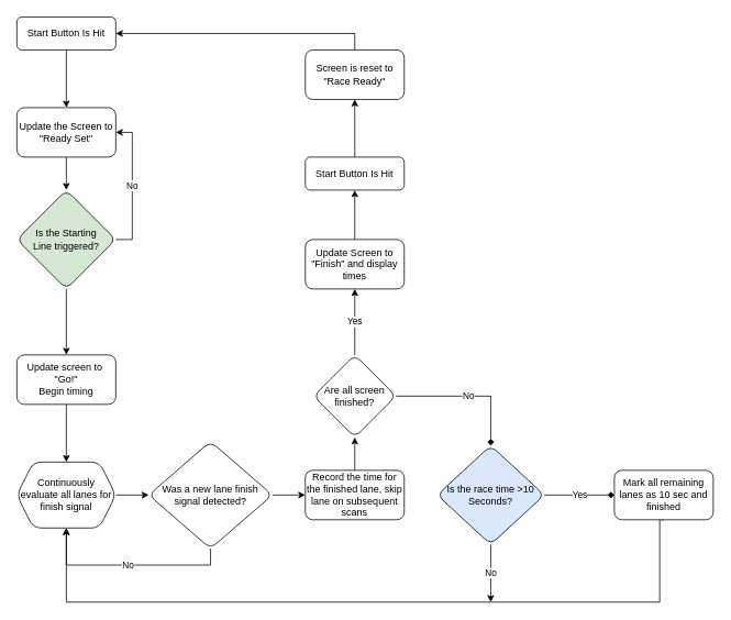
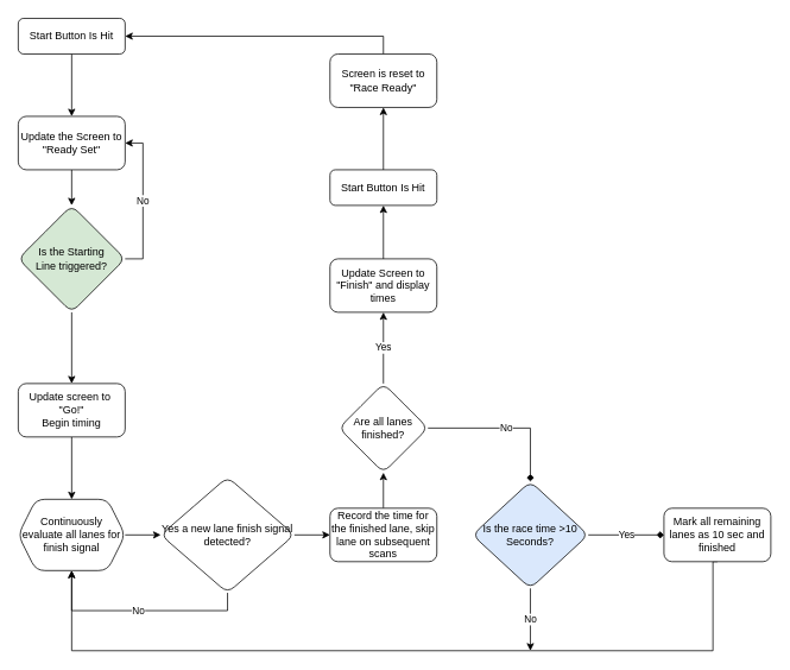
  <mxCell id="0" />
  <mxCell id="1" parent="0" />
  <mxCell id="2" value="" style="edgeStyle=orthogonalEdgeStyle;rounded=0;orthogonalLoop=1;jettySize=auto;html=1;" edge="1" parent="1" source="3" target="5"><mxGeometry relative="1" as="geometry" /></mxCell>
  <mxCell id="3" value="Start Button Is Hit" style="rounded=1;whiteSpace=wrap;html=1;fontSize=12;glass=0;strokeWidth=1;shadow=0;" parent="1" vertex="1"><mxGeometry x="20" y="20" width="120" height="40" as="geometry" /></mxCell>
  <mxCell id="4" value="" style="edgeStyle=orthogonalEdgeStyle;rounded=0;orthogonalLoop=1;jettySize=auto;html=1;" edge="1" parent="1" source="5" target="8"><mxGeometry relative="1" as="geometry" /></mxCell>
  <mxCell id="5" value="Update the Screen to&lt;div&gt;&quot;Ready Set&quot;&lt;/div&gt;" style="whiteSpace=wrap;html=1;rounded=1;glass=0;strokeWidth=1;shadow=0;" vertex="1" parent="1"><mxGeometry x="20" y="130" width="120" height="60" as="geometry" /></mxCell>
  <mxCell id="6" value="No" style="edgeStyle=orthogonalEdgeStyle;rounded=0;orthogonalLoop=1;jettySize=auto;html=1;entryX=1;entryY=0.5;entryDx=0;entryDy=0;exitX=1;exitY=0.5;exitDx=0;exitDy=0;" edge="1" parent="1" source="8" target="5"><mxGeometry relative="1" as="geometry" /></mxCell>
  <mxCell id="7" value="" style="edgeStyle=orthogonalEdgeStyle;rounded=0;orthogonalLoop=1;jettySize=auto;html=1;" edge="1" parent="1" source="8" target="10"><mxGeometry relative="1" as="geometry" /></mxCell>
  <mxCell id="8" value="Is the Starting&lt;div&gt;Line triggered?&lt;/div&gt;" style="rhombus;whiteSpace=wrap;html=1;rounded=1;glass=0;strokeWidth=1;shadow=0;fillColor=#d5e8d4;" vertex="1" parent="1"><mxGeometry x="20" y="230" width="120" height="120" as="geometry" /></mxCell>
  <mxCell id="9" value="" style="edgeStyle=orthogonalEdgeStyle;rounded=0;orthogonalLoop=1;jettySize=auto;html=1;" edge="1" parent="1" source="10" target="12"><mxGeometry relative="1" as="geometry" /></mxCell>
  <mxCell id="10" value="Update screen to&amp;nbsp;&lt;div&gt;&quot;Go!&quot;&lt;/div&gt;&lt;div&gt;Begin timing&lt;/div&gt;" style="whiteSpace=wrap;html=1;rounded=1;glass=0;strokeWidth=1;shadow=0;" vertex="1" parent="1"><mxGeometry x="20" y="430" width="120" height="60" as="geometry" /></mxCell>
  <mxCell id="11" value="" style="edgeStyle=orthogonalEdgeStyle;rounded=0;orthogonalLoop=1;jettySize=auto;html=1;" edge="1" parent="1" source="12" target="15"><mxGeometry relative="1" as="geometry" /></mxCell>
  <mxCell id="12" value="Continuously evaluate all lanes for finish signal" style="shape=hexagon;perimeter=hexagonPerimeter2;whiteSpace=wrap;html=1;fixedSize=1;rounded=1;glass=0;strokeWidth=1;shadow=0;" vertex="1" parent="1"><mxGeometry x="20" y="560" width="120" height="80" as="geometry" /></mxCell>
  <mxCell id="13" value="No" style="edgeStyle=orthogonalEdgeStyle;rounded=0;orthogonalLoop=1;jettySize=auto;html=1;entryX=0.5;entryY=1;entryDx=0;entryDy=0;" edge="1" parent="1" source="15" target="12"><mxGeometry relative="1" as="geometry"><Array as="points"><mxPoint x="255" y="685" /><mxPoint x="80" y="685" /></Array></mxGeometry></mxCell>
  <mxCell id="14" value="" style="edgeStyle=orthogonalEdgeStyle;rounded=0;orthogonalLoop=1;jettySize=auto;html=1;" edge="1" parent="1" source="15" target="17"><mxGeometry relative="1" as="geometry" /></mxCell>
- <mxCell id="15" value="Was a new lane finish signal detected?" style="rhombus;whiteSpace=wrap;html=1;rounded=1;glass=0;strokeWidth=1;shadow=0;" vertex="1" parent="1"><mxGeometry x="180" y="535" width="150" height="130" as="geometry" /></mxCell>
+ <mxCell id="15" value="Yes a new lane finish signal detected?" style="rhombus;whiteSpace=wrap;html=1;rounded=1;glass=0;strokeWidth=1;shadow=0;" vertex="1" parent="1"><mxGeometry x="180" y="535" width="150" height="130" as="geometry" /></mxCell>
  <mxCell id="16" value="" style="edgeStyle=orthogonalEdgeStyle;rounded=0;orthogonalLoop=1;jettySize=auto;html=1;" edge="1" parent="1" source="17" target="20"><mxGeometry relative="1" as="geometry" /></mxCell>
  <mxCell id="17" value="Record the time for the finished lane, skip lane on subsequent scans" style="whiteSpace=wrap;html=1;rounded=1;glass=0;strokeWidth=1;shadow=0;" vertex="1" parent="1"><mxGeometry x="370" y="570" width="120" height="60" as="geometry" /></mxCell>
  <mxCell id="18" value="Yes" style="edgeStyle=orthogonalEdgeStyle;rounded=0;orthogonalLoop=1;jettySize=auto;html=1;" edge="1" parent="1" source="20" target="22"><mxGeometry relative="1" as="geometry" /></mxCell>
  <mxCell id="19" value="No" style="edgeStyle=orthogonalEdgeStyle;rounded=0;orthogonalLoop=1;jettySize=auto;html=1;endArrow=diamond;" edge="1" parent="1" source="20" target="25"><mxGeometry relative="1" as="geometry" /></mxCell>
- <mxCell id="20" value="Are all screen finished?" style="rhombus;whiteSpace=wrap;html=1;rounded=1;glass=0;strokeWidth=1;shadow=0;" vertex="1" parent="1"><mxGeometry x="380" y="430" width="100" height="100" as="geometry" /></mxCell>
+ <mxCell id="20" value="Are all lanes finished?" style="rhombus;whiteSpace=wrap;html=1;rounded=1;glass=0;strokeWidth=1;shadow=0;" vertex="1" parent="1"><mxGeometry x="380" y="430" width="100" height="100" as="geometry" /></mxCell>
  <mxCell id="21" style="edgeStyle=orthogonalEdgeStyle;rounded=0;orthogonalLoop=1;jettySize=auto;html=1;exitX=0.5;exitY=0;exitDx=0;exitDy=0;entryX=0.5;entryY=1;entryDx=0;entryDy=0;" edge="1" parent="1" source="22" target="29"><mxGeometry relative="1" as="geometry" /></mxCell>
  <mxCell id="22" value="Update Screen to &quot;Finish&quot; and display times" style="whiteSpace=wrap;html=1;rounded=1;glass=0;strokeWidth=1;shadow=0;" vertex="1" parent="1"><mxGeometry x="370" y="290" width="120" height="60" as="geometry" /></mxCell>
  <mxCell id="23" value="Yes" style="edgeStyle=orthogonalEdgeStyle;rounded=0;orthogonalLoop=1;jettySize=auto;html=1;endArrow=diamond;" edge="1" parent="1" source="25" target="27"><mxGeometry relative="1" as="geometry" /></mxCell>
  <mxCell id="24" value="No" style="edgeStyle=orthogonalEdgeStyle;rounded=0;orthogonalLoop=1;jettySize=auto;html=1;exitX=0.5;exitY=1;exitDx=0;exitDy=0;" edge="1" parent="1" source="25"><mxGeometry relative="1" as="geometry"><mxPoint x="595" y="730" as="targetPoint" /></mxGeometry></mxCell>
  <mxCell id="25" value="Is the race time &amp;gt;10 Seconds?" style="rhombus;whiteSpace=wrap;html=1;rounded=1;glass=0;strokeWidth=1;shadow=0;fillColor=#dae8fc;" vertex="1" parent="1"><mxGeometry x="530" y="540" width="130" height="120" as="geometry" /></mxCell>
  <mxCell id="26" style="edgeStyle=orthogonalEdgeStyle;rounded=0;orthogonalLoop=1;jettySize=auto;html=1;exitX=0.5;exitY=1;exitDx=0;exitDy=0;entryX=0.5;entryY=1;entryDx=0;entryDy=0;" edge="1" parent="1" source="27" target="12"><mxGeometry relative="1" as="geometry"><mxPoint x="90" y="820" as="targetPoint" /><Array as="points"><mxPoint x="800" y="630" /><mxPoint x="800" y="730" /><mxPoint x="80" y="730" /></Array></mxGeometry></mxCell>
  <mxCell id="27" value="Mark all remaining lanes as 10 sec and finished" style="whiteSpace=wrap;html=1;rounded=1;glass=0;strokeWidth=1;shadow=0;" vertex="1" parent="1"><mxGeometry x="745" y="570" width="120" height="60" as="geometry" /></mxCell>
  <mxCell id="28" value="" style="edgeStyle=orthogonalEdgeStyle;rounded=0;orthogonalLoop=1;jettySize=auto;html=1;" edge="1" parent="1" source="29" target="31"><mxGeometry relative="1" as="geometry" /></mxCell>
  <mxCell id="29" value="Start Button Is Hit" style="rounded=1;whiteSpace=wrap;html=1;fontSize=12;glass=0;strokeWidth=1;shadow=0;" vertex="1" parent="1"><mxGeometry x="370" y="190" width="120" height="40" as="geometry" /></mxCell>
  <mxCell id="30" style="edgeStyle=orthogonalEdgeStyle;rounded=0;orthogonalLoop=1;jettySize=auto;html=1;exitX=0.5;exitY=0;exitDx=0;exitDy=0;entryX=1;entryY=0.5;entryDx=0;entryDy=0;" edge="1" parent="1" source="31" target="3"><mxGeometry relative="1" as="geometry" /></mxCell>
  <mxCell id="31" value="Screen is reset to &quot;Race Ready&quot;" style="whiteSpace=wrap;html=1;rounded=1;glass=0;strokeWidth=1;shadow=0;" vertex="1" parent="1"><mxGeometry x="370" y="60" width="120" height="60" as="geometry" /></mxCell>
